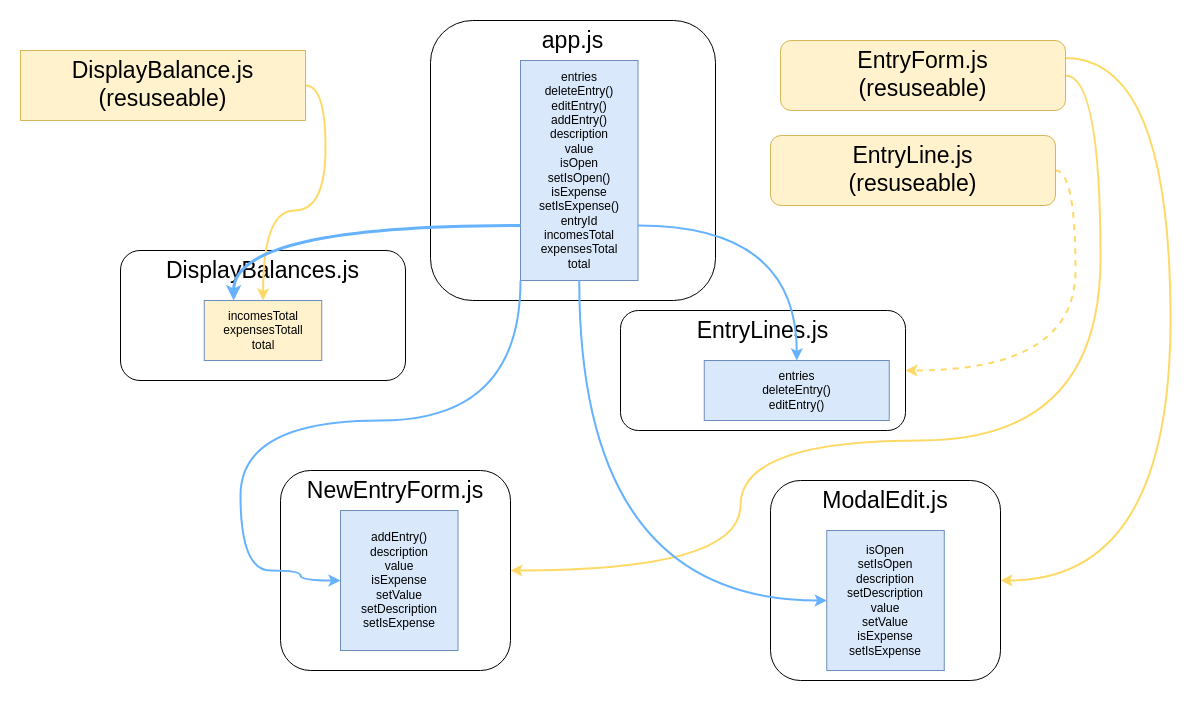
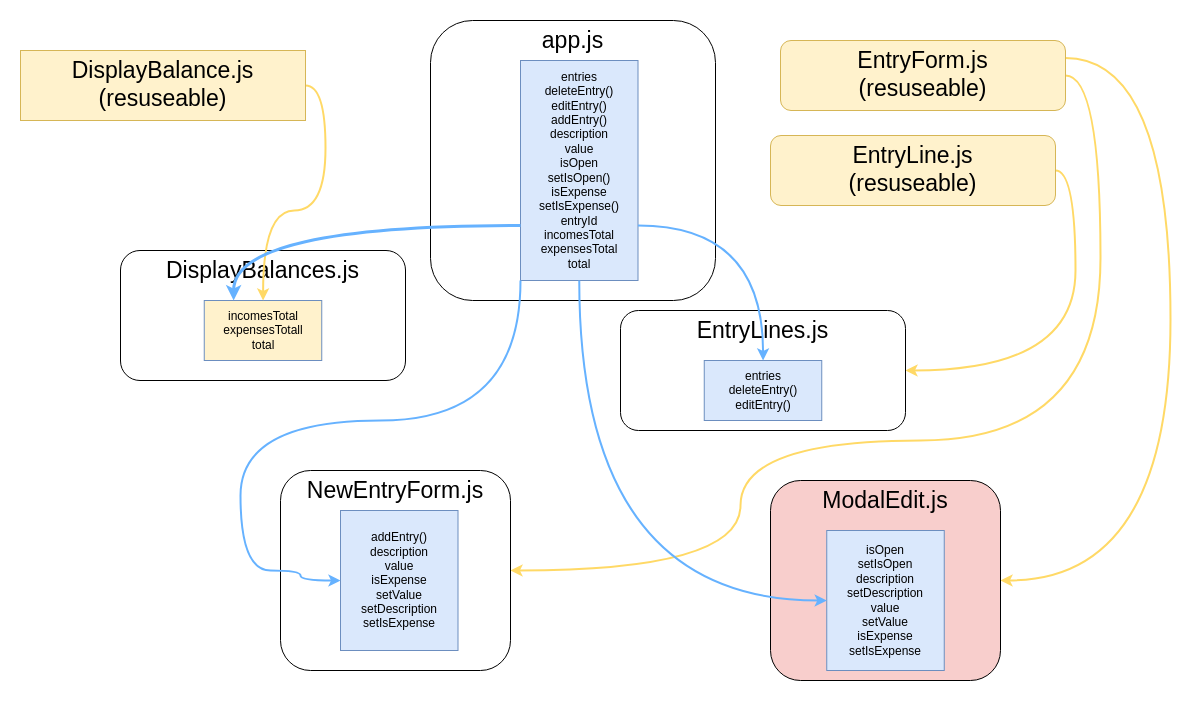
  <mxCell id="0" />
  <mxCell id="1" parent="0" />
  <mxCell id="2" value="&lt;font style=&quot;font-size: 23px&quot;&gt;app.js&lt;/font&gt;" style="rounded=1;whiteSpace=wrap;html=1;verticalAlign=top;" vertex="1" parent="1"><mxGeometry x="430" y="20" width="285" height="280" as="geometry" /></mxCell>
  <mxCell id="3" value="entries&lt;br&gt;deleteEntry()&lt;br&gt;editEntry()&lt;br&gt;addEntry()&lt;br&gt;description&lt;br&gt;value&lt;br&gt;isOpen&lt;br&gt;setIsOpen()&lt;br&gt;isExpense&lt;br&gt;setIsExpense()&lt;br&gt;entryId&lt;br&gt;incomesTotal&lt;br&gt;expensesTotal&lt;br&gt;total" style="rounded=0;whiteSpace=wrap;html=1;fillColor=#dae8fc;strokeColor=#6c8ebf;" vertex="1" parent="1"><mxGeometry x="520" y="60" width="117.5" height="220" as="geometry" /></mxCell>
  <mxCell id="4" value="&lt;font style=&quot;font-size: 23px&quot;&gt;DisplayBalances.js&lt;/font&gt;" style="rounded=1;whiteSpace=wrap;html=1;verticalAlign=top;" vertex="1" parent="1"><mxGeometry x="120" y="250" width="285" height="130" as="geometry" /></mxCell>
  <mxCell id="5" value="incomesTotal&lt;br&gt;expensesTotall&lt;br&gt;total" style="rounded=0;whiteSpace=wrap;html=1;fillColor=#fff2cc;strokeColor=#6c8ebf;verticalAlign=middle;" vertex="1" parent="1"><mxGeometry x="203.75" y="300" width="117.5" height="60" as="geometry" /></mxCell>
  <mxCell id="6" style="edgeStyle=orthogonalEdgeStyle;rounded=0;orthogonalLoop=1;jettySize=auto;html=1;exitX=1;exitY=0.5;exitDx=0;exitDy=0;curved=1;strokeColor=#FFD966;strokeWidth=2;" edge="1" parent="1" source="7" target="5"><mxGeometry relative="1" as="geometry" /></mxCell>
  <mxCell id="7" value="&lt;font style=&quot;font-size: 23px&quot;&gt;DisplayBalance.js&lt;br&gt;(resuseable)&lt;br&gt;&lt;/font&gt;" style="whiteSpace=wrap;html=1;verticalAlign=top;fillColor=#fff2cc;strokeColor=#d6b656;rounded=0;" vertex="1" parent="1"><mxGeometry x="20" y="50" width="285" height="70" as="geometry" /></mxCell>
  <mxCell id="8" style="edgeStyle=orthogonalEdgeStyle;curved=1;rounded=0;orthogonalLoop=1;jettySize=auto;html=1;exitX=0;exitY=0.75;exitDx=0;exitDy=0;entryX=0.25;entryY=0;entryDx=0;entryDy=0;strokeColor=#66B2FF;strokeWidth=3;" edge="1" parent="1" source="3" target="5"><mxGeometry relative="1" as="geometry" /></mxCell>
  <mxCell id="9" style="edgeStyle=orthogonalEdgeStyle;curved=1;rounded=0;orthogonalLoop=1;jettySize=auto;html=1;exitX=1;exitY=0.5;exitDx=0;exitDy=0;entryX=1;entryY=0.5;entryDx=0;entryDy=0;strokeColor=#FFD966;strokeWidth=2;" edge="1" parent="1" source="11" target="17"><mxGeometry relative="1" as="geometry"><Array as="points"><mxPoint x="1100" y="75" /><mxPoint x="1100" y="440" /><mxPoint x="740" y="440" /><mxPoint x="740" y="570" /></Array></mxGeometry></mxCell>
  <mxCell id="10" style="edgeStyle=orthogonalEdgeStyle;curved=1;rounded=0;orthogonalLoop=1;jettySize=auto;html=1;exitX=1;exitY=0.25;exitDx=0;exitDy=0;entryX=1;entryY=0.5;entryDx=0;entryDy=0;strokeWidth=2;strokeColor=#FFD966;" edge="1" parent="1" source="11" target="20"><mxGeometry relative="1" as="geometry"><Array as="points"><mxPoint x="1170" y="58" /><mxPoint x="1170" y="580" /></Array></mxGeometry></mxCell>
  <mxCell id="11" value="&lt;font style=&quot;font-size: 23px&quot;&gt;EntryForm.js&lt;br&gt;(resuseable)&lt;br&gt;&lt;/font&gt;" style="rounded=1;whiteSpace=wrap;html=1;verticalAlign=top;fillColor=#fff2cc;strokeColor=#d6b656;" vertex="1" parent="1"><mxGeometry x="780" y="40" width="285" height="70" as="geometry" /></mxCell>
- <mxCell id="12" style="edgeStyle=orthogonalEdgeStyle;curved=1;rounded=0;orthogonalLoop=1;jettySize=auto;html=1;exitX=1;exitY=0.5;exitDx=0;exitDy=0;entryX=1;entryY=0.5;entryDx=0;entryDy=0;strokeColor=#FFD966;strokeWidth=2;dashed=1;" edge="1" parent="1" source="13" target="14"><mxGeometry relative="1" as="geometry" /></mxCell>
+ <mxCell id="12" style="edgeStyle=orthogonalEdgeStyle;curved=1;rounded=0;orthogonalLoop=1;jettySize=auto;html=1;exitX=1;exitY=0.5;exitDx=0;exitDy=0;entryX=1;entryY=0.5;entryDx=0;entryDy=0;strokeColor=#FFD966;strokeWidth=2;" edge="1" parent="1" source="13" target="14"><mxGeometry relative="1" as="geometry" /></mxCell>
  <mxCell id="13" value="&lt;font style=&quot;font-size: 23px&quot;&gt;EntryLine.js&lt;br&gt;(resuseable)&lt;br&gt;&lt;/font&gt;" style="rounded=1;whiteSpace=wrap;html=1;verticalAlign=top;fillColor=#fff2cc;strokeColor=#d6b656;" vertex="1" parent="1"><mxGeometry x="770" y="135" width="285" height="70" as="geometry" /></mxCell>
  <mxCell id="14" value="&lt;font style=&quot;font-size: 23px&quot;&gt;EntryLines.js&lt;/font&gt;" style="rounded=1;whiteSpace=wrap;html=1;verticalAlign=top;" vertex="1" parent="1"><mxGeometry x="620" y="310" width="285" height="120" as="geometry" /></mxCell>
- <mxCell id="15" value="entries&lt;br&gt;deleteEntry()&lt;br&gt;editEntry()" style="rounded=0;whiteSpace=wrap;html=1;fillColor=#dae8fc;strokeColor=#6c8ebf;verticalAlign=middle;" vertex="1" parent="1"><mxGeometry x="703.75" y="360" width="185" height="60" as="geometry" /></mxCell>
+ <mxCell id="15" value="entries&lt;br&gt;deleteEntry()&lt;br&gt;editEntry()" style="rounded=0;whiteSpace=wrap;html=1;fillColor=#dae8fc;strokeColor=#6c8ebf;verticalAlign=middle;" vertex="1" parent="1"><mxGeometry x="703.75" y="360" width="117.5" height="60" as="geometry" /></mxCell>
  <mxCell id="16" style="edgeStyle=orthogonalEdgeStyle;curved=1;rounded=0;orthogonalLoop=1;jettySize=auto;html=1;exitX=1;exitY=0.75;exitDx=0;exitDy=0;strokeWidth=2;strokeColor=#66B2FF;" edge="1" parent="1" source="3" target="15"><mxGeometry relative="1" as="geometry" /></mxCell>
  <mxCell id="17" value="&lt;font style=&quot;font-size: 23px&quot;&gt;NewEntryForm.js&lt;/font&gt;" style="rounded=1;whiteSpace=wrap;html=1;verticalAlign=top;" vertex="1" parent="1"><mxGeometry x="280" y="470" width="230" height="200" as="geometry" /></mxCell>
  <mxCell id="18" value="addEntry()&lt;br&gt;description&lt;br&gt;value&lt;br&gt;isExpense&lt;br&gt;setValue&lt;br&gt;setDescription&lt;br&gt;setIsExpense" style="rounded=0;whiteSpace=wrap;html=1;fillColor=#dae8fc;strokeColor=#6c8ebf;verticalAlign=middle;" vertex="1" parent="1"><mxGeometry x="340" y="510" width="117.5" height="140" as="geometry" /></mxCell>
  <mxCell id="19" style="edgeStyle=orthogonalEdgeStyle;curved=1;rounded=0;orthogonalLoop=1;jettySize=auto;html=1;exitX=0;exitY=1;exitDx=0;exitDy=0;entryX=0;entryY=0.5;entryDx=0;entryDy=0;strokeWidth=2;strokeColor=#66B2FF;" edge="1" parent="1" source="3" target="18"><mxGeometry relative="1" as="geometry"><Array as="points"><mxPoint x="520" y="420" /><mxPoint x="240" y="420" /><mxPoint x="240" y="570" /><mxPoint x="300" y="570" /><mxPoint x="300" y="580" /></Array></mxGeometry></mxCell>
- <mxCell id="20" value="&lt;font style=&quot;font-size: 23px&quot;&gt;ModalEdit.js&lt;/font&gt;" style="rounded=1;whiteSpace=wrap;html=1;verticalAlign=top;" vertex="1" parent="1"><mxGeometry x="770" y="480" width="230" height="200" as="geometry" /></mxCell>
+ <mxCell id="20" value="&lt;font style=&quot;font-size: 23px&quot;&gt;ModalEdit.js&lt;/font&gt;" style="rounded=1;whiteSpace=wrap;html=1;verticalAlign=top;fillColor=#f8cecc;" vertex="1" parent="1"><mxGeometry x="770" y="480" width="230" height="200" as="geometry" /></mxCell>
  <mxCell id="21" value="isOpen&lt;br&gt;setIsOpen&lt;br&gt;description&lt;br&gt;setDescription&lt;br&gt;value&lt;br&gt;setValue&lt;br&gt;isExpense&lt;br&gt;setIsExpense" style="rounded=0;whiteSpace=wrap;html=1;fillColor=#dae8fc;strokeColor=#6c8ebf;verticalAlign=middle;" vertex="1" parent="1"><mxGeometry x="826.25" y="530" width="117.5" height="140" as="geometry" /></mxCell>
  <mxCell id="22" style="edgeStyle=orthogonalEdgeStyle;curved=1;rounded=0;orthogonalLoop=1;jettySize=auto;html=1;exitX=0.5;exitY=1;exitDx=0;exitDy=0;entryX=0;entryY=0.5;entryDx=0;entryDy=0;strokeWidth=2;strokeColor=#66B2FF;" edge="1" parent="1" source="3" target="21"><mxGeometry relative="1" as="geometry" /></mxCell>
